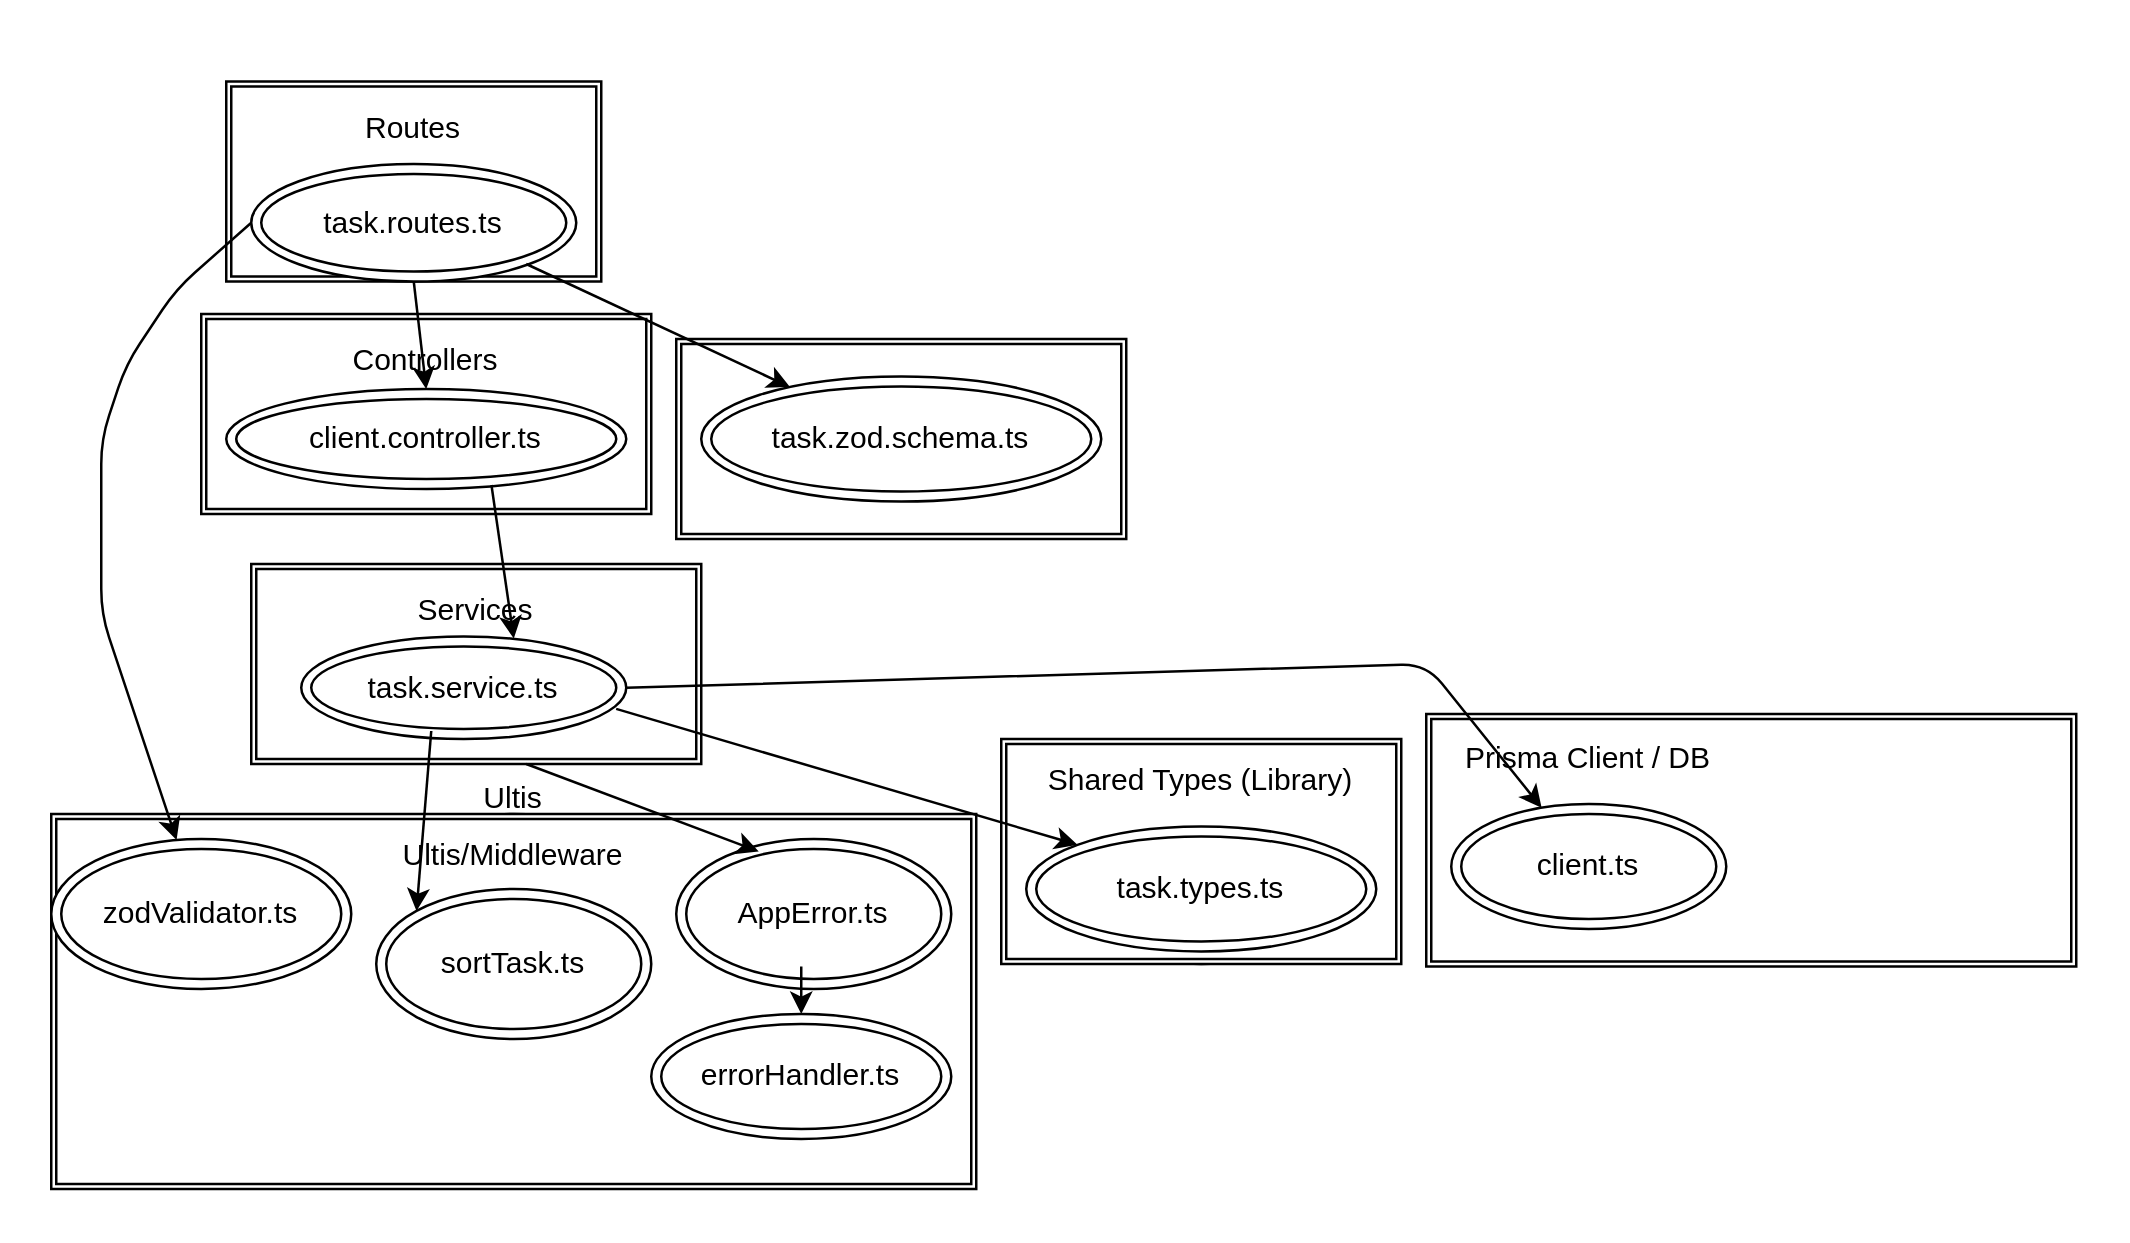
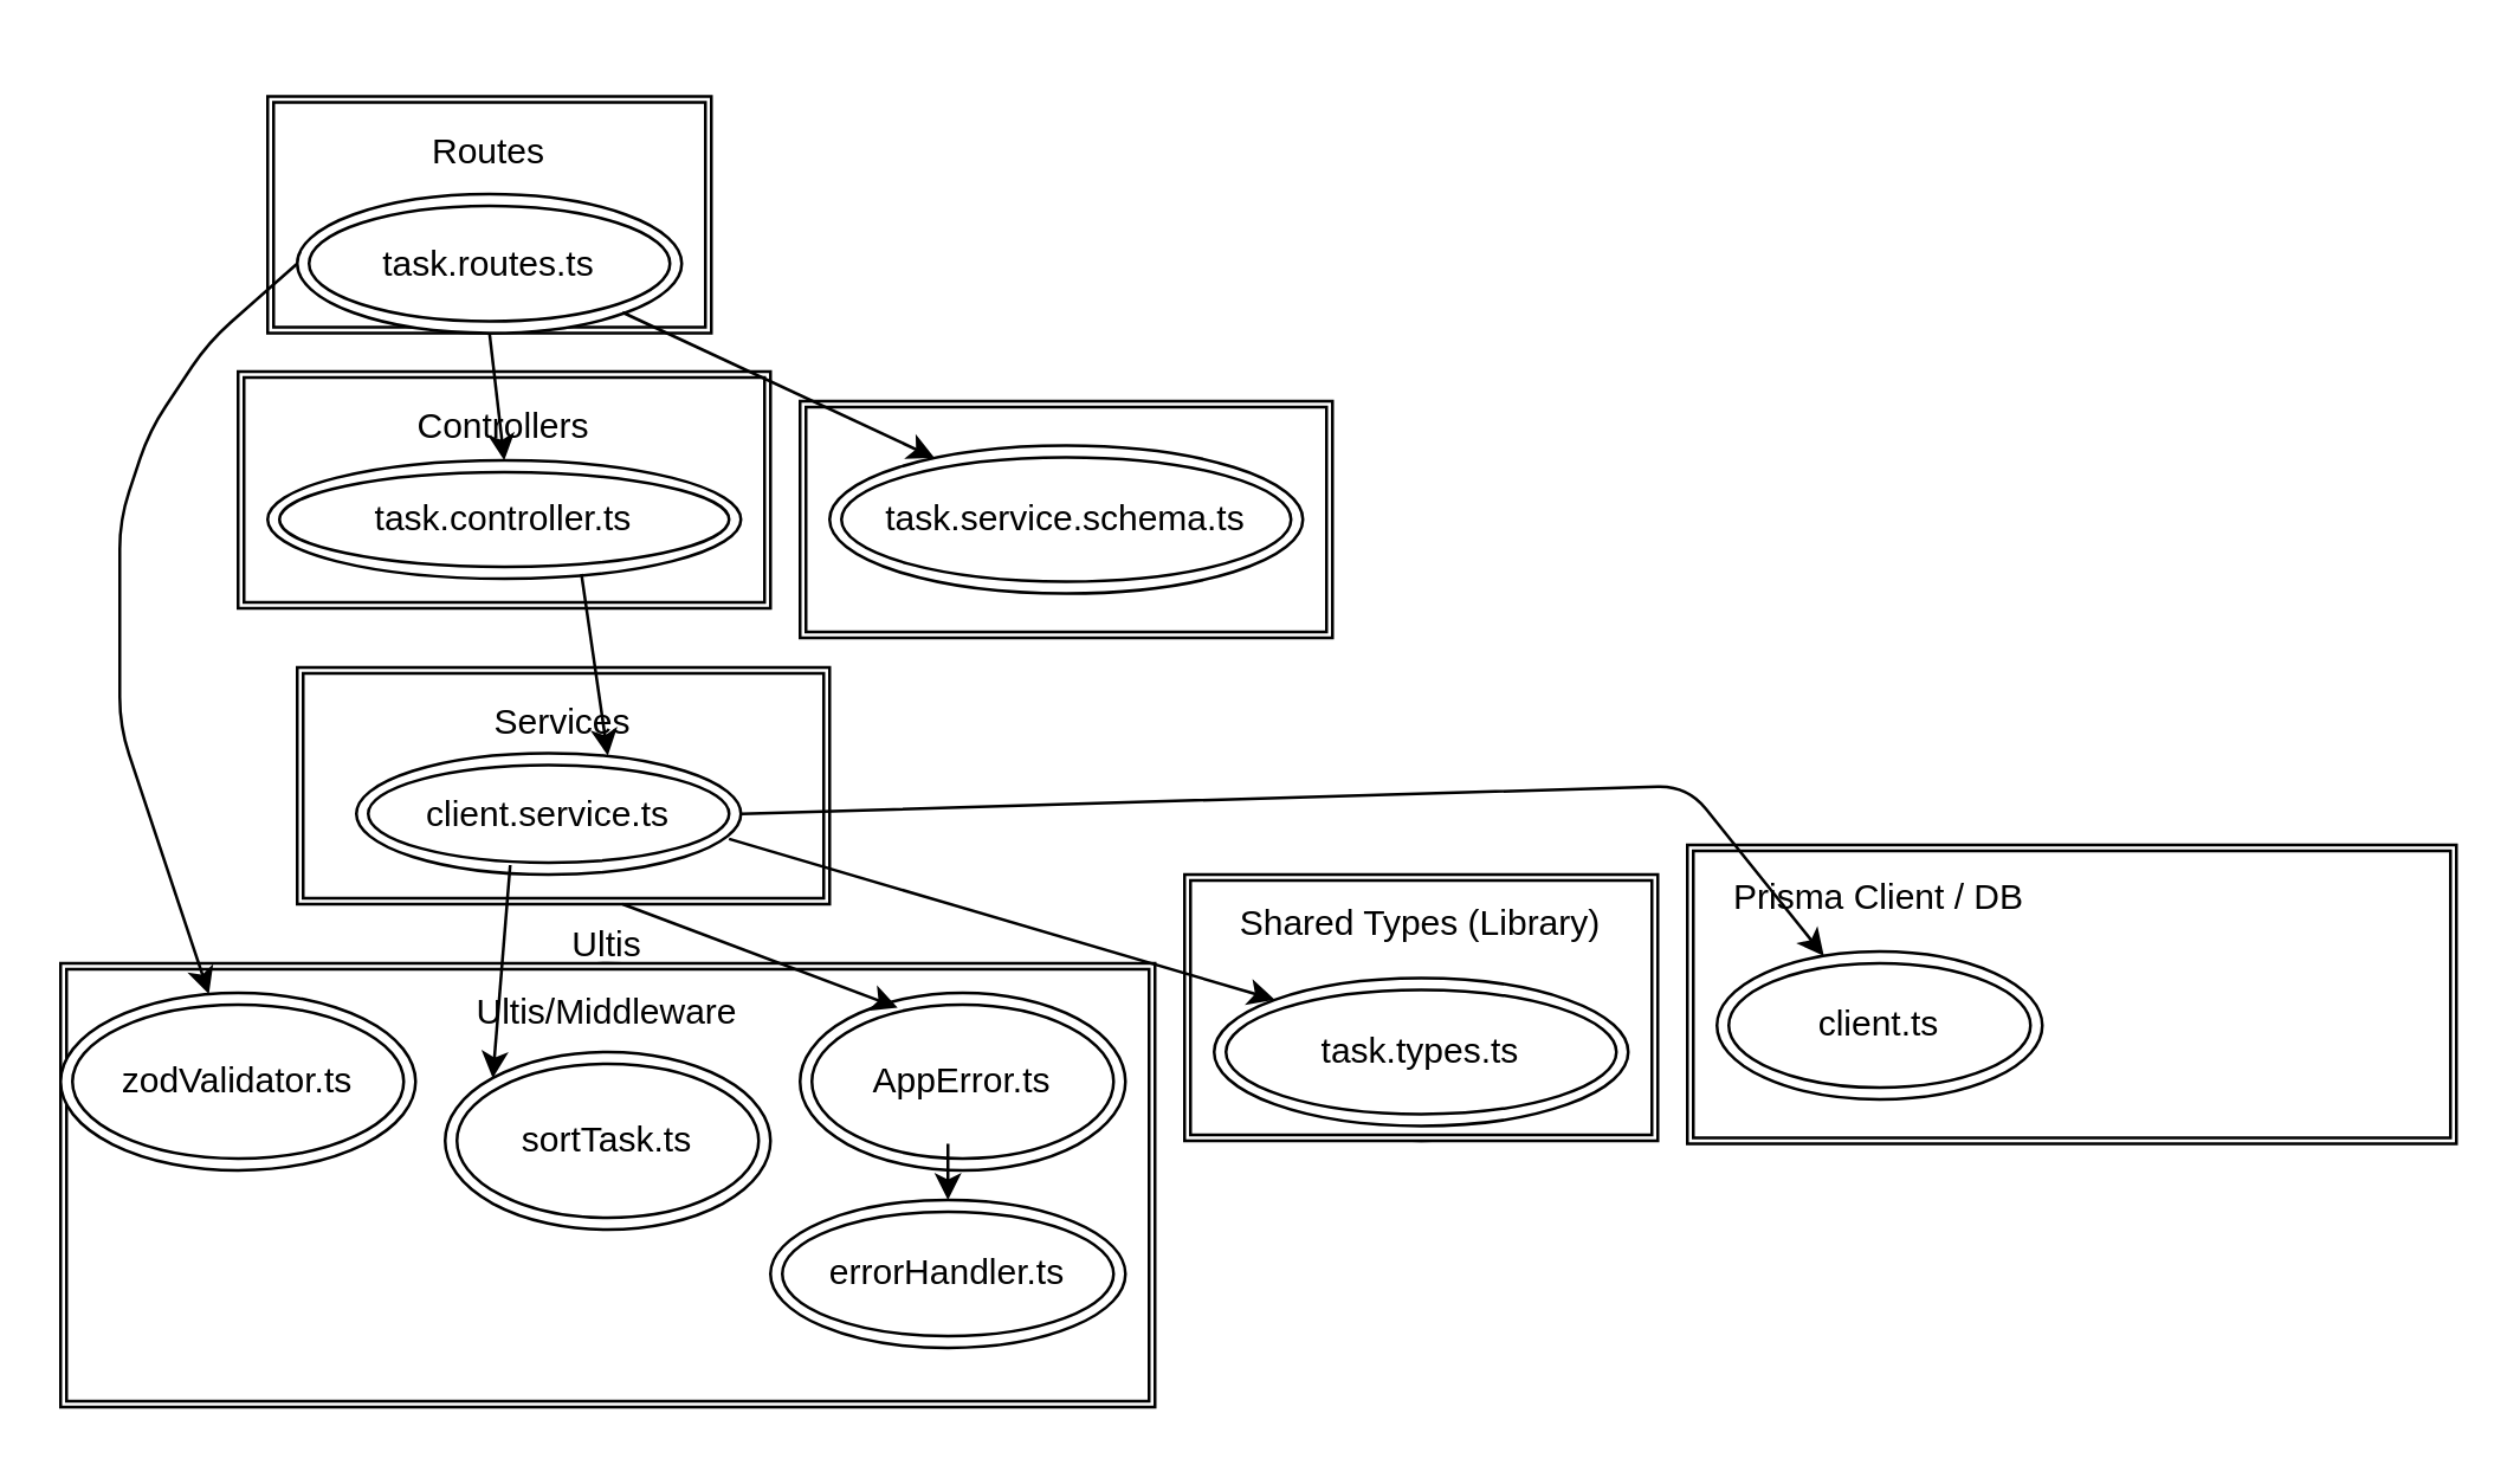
  <mxCell id="0" />
  <mxCell id="1" parent="0" />
  <mxCell id="2" value="&lt;div&gt;&amp;nbsp;&lt;/div&gt;" style="ellipse;shape=doubleEllipse;whiteSpace=wrap;html=1;" vertex="1" parent="1"><mxGeometry x="420" y="323" width="120" height="50" as="geometry" /></mxCell>
  <mxCell id="3" value="&lt;div&gt;&lt;br&gt;&lt;/div&gt;&lt;div&gt;&lt;br&gt;&lt;/div&gt;&lt;div&gt;&lt;br&gt;&lt;/div&gt;&lt;div&gt;&lt;br&gt;&lt;/div&gt;&lt;div&gt;&lt;br&gt;&lt;/div&gt;&lt;div&gt;Ultis&lt;/div&gt;&lt;div&gt;&lt;br&gt;&lt;/div&gt;&lt;div&gt;&lt;br&gt;&lt;/div&gt;&lt;div&gt;&lt;br&gt;&lt;/div&gt;&lt;div&gt;&lt;br&gt;&lt;/div&gt;&lt;div&gt;&lt;br&gt;&lt;/div&gt;&lt;div&gt;&lt;br&gt;&lt;/div&gt;&lt;div&gt;&lt;br&gt;&lt;/div&gt;&lt;div&gt;&lt;br&gt;&lt;/div&gt;&lt;div&gt;&lt;br&gt;&lt;/div&gt;&lt;div&gt;&lt;br&gt;&lt;/div&gt;" style="ellipse;shape=doubleEllipse;whiteSpace=wrap;html=1;" vertex="1" parent="1"><mxGeometry x="150" y="313" width="110" height="60" as="geometry" /></mxCell>
  <mxCell id="4" value="&lt;div&gt;&lt;br&gt;&lt;/div&gt;&lt;div&gt;&lt;br&gt;&lt;/div&gt;&lt;div&gt;&lt;br&gt;&lt;/div&gt;&lt;div&gt;Routes&lt;/div&gt;&lt;div&gt;&lt;br&gt;&lt;/div&gt;&lt;div&gt;&lt;br&gt;&lt;/div&gt;&lt;div&gt;&lt;br&gt;&lt;/div&gt;&lt;div&gt;&lt;br&gt;&lt;/div&gt;&lt;div&gt;&lt;br&gt;&lt;/div&gt;&lt;div&gt;&lt;br&gt;&lt;/div&gt;" style="shape=ext;double=1;rounded=0;whiteSpace=wrap;html=1;" vertex="1" parent="1"><mxGeometry x="90" y="20" width="150" height="80" as="geometry" /></mxCell>
  <mxCell id="5" value="task.routes.ts" style="ellipse;shape=doubleEllipse;whiteSpace=wrap;html=1;" vertex="1" parent="1"><mxGeometry x="100" y="53" width="130" height="47" as="geometry" /></mxCell>
  <mxCell id="6" value="&lt;div&gt;Controllers&lt;/div&gt;&lt;div&gt;&lt;br&gt;&lt;/div&gt;&lt;div&gt;&lt;br&gt;&lt;/div&gt;&lt;div&gt;&lt;br&gt;&lt;/div&gt;" style="shape=ext;double=1;rounded=0;whiteSpace=wrap;html=1;" vertex="1" parent="1"><mxGeometry x="80" y="113" width="180" height="80" as="geometry" /></mxCell>
  <mxCell id="7" value="&lt;div&gt;&lt;br&gt;&lt;/div&gt;&lt;div&gt;&lt;br&gt;&lt;/div&gt;" style="shape=ext;double=1;rounded=0;whiteSpace=wrap;html=1;" vertex="1" parent="1"><mxGeometry x="270" y="123" width="180" height="80" as="geometry" /></mxCell>
  <mxCell id="8" style="edgeStyle=none;html=1;exitX=1;exitY=0.75;exitDx=0;exitDy=0;entryX=1;entryY=0.75;entryDx=0;entryDy=0;" edge="1" parent="1" source="9" target="9"><mxGeometry relative="1" as="geometry"><mxPoint x="350" y="391" as="targetPoint" /></mxGeometry></mxCell>
  <mxCell id="9" value="" style="shape=ext;double=1;rounded=0;whiteSpace=wrap;html=1;" vertex="1" parent="1"><mxGeometry x="20" y="313" width="370" height="150" as="geometry" /></mxCell>
  <mxCell id="10" value="" style="shape=ext;double=1;rounded=0;whiteSpace=wrap;html=1;" vertex="1" parent="1"><mxGeometry x="400" y="283" width="160" height="90" as="geometry" /></mxCell>
  <mxCell id="11" value="&lt;div&gt;&lt;br&gt;&lt;/div&gt;&lt;div&gt;&lt;br&gt;&lt;/div&gt;&lt;div&gt;&lt;br&gt;&lt;/div&gt;&lt;div&gt;&lt;br&gt;&lt;/div&gt;&lt;div&gt;&lt;br&gt;&lt;/div&gt;" style="shape=ext;double=1;rounded=0;whiteSpace=wrap;html=1;" vertex="1" parent="1"><mxGeometry x="570" y="273" width="260" height="101" as="geometry" /></mxCell>
- <mxCell id="12" value="&lt;div&gt;&lt;br&gt;&lt;/div&gt;&lt;div&gt;client.controller.ts&lt;/div&gt;&lt;div&gt;&lt;br&gt;&lt;/div&gt;" style="ellipse;shape=doubleEllipse;whiteSpace=wrap;html=1;" vertex="1" parent="1"><mxGeometry x="90" y="143" width="160" height="40" as="geometry" /></mxCell>
- <mxCell id="13" value="&lt;div&gt;&lt;br&gt;&lt;/div&gt;task.zod.schema.ts&lt;div&gt;&lt;br&gt;&lt;/div&gt;" style="ellipse;shape=doubleEllipse;whiteSpace=wrap;html=1;" vertex="1" parent="1"><mxGeometry x="280" y="138" width="160" height="50" as="geometry" /></mxCell>
+ <mxCell id="12" value="&lt;div&gt;&lt;br&gt;&lt;/div&gt;&lt;div&gt;task.controller.ts&lt;/div&gt;&lt;div&gt;&lt;br&gt;&lt;/div&gt;" style="ellipse;shape=doubleEllipse;whiteSpace=wrap;html=1;" vertex="1" parent="1"><mxGeometry x="90" y="143" width="160" height="40" as="geometry" /></mxCell>
+ <mxCell id="13" value="&lt;div&gt;&lt;br&gt;&lt;/div&gt;task.service.schema.ts&lt;div&gt;&lt;br&gt;&lt;/div&gt;" style="ellipse;shape=doubleEllipse;whiteSpace=wrap;html=1;" vertex="1" parent="1"><mxGeometry x="280" y="138" width="160" height="50" as="geometry" /></mxCell>
  <mxCell id="14" value="zodValidator.ts" style="ellipse;shape=doubleEllipse;whiteSpace=wrap;html=1;" vertex="1" parent="1"><mxGeometry x="20" y="323" width="120" height="60" as="geometry" /></mxCell>
  <mxCell id="15" value="AppError.ts" style="ellipse;shape=doubleEllipse;whiteSpace=wrap;html=1;" vertex="1" parent="1"><mxGeometry x="270" y="323" width="110" height="60" as="geometry" /></mxCell>
  <mxCell id="16" value="errorHandler.ts" style="ellipse;shape=doubleEllipse;whiteSpace=wrap;html=1;" vertex="1" parent="1"><mxGeometry x="260" y="393" width="120" height="50" as="geometry" /></mxCell>
  <mxCell id="17" value="&lt;div&gt;&lt;br&gt;&lt;/div&gt;&lt;div&gt;&lt;br&gt;&lt;/div&gt;&lt;div&gt;&lt;br&gt;&lt;/div&gt;&lt;div&gt;&lt;br&gt;&lt;/div&gt;&lt;div&gt;Ultis/Middleware&lt;/div&gt;&lt;div&gt;&lt;br&gt;&lt;/div&gt;&lt;div&gt;&lt;br&gt;&lt;/div&gt;&lt;div&gt;sortTask.ts&lt;/div&gt;&lt;div&gt;&lt;br&gt;&lt;/div&gt;&lt;div&gt;&lt;br&gt;&lt;/div&gt;&lt;div&gt;&lt;br&gt;&lt;/div&gt;&lt;div&gt;&lt;br&gt;&lt;/div&gt;&lt;div&gt;&lt;br&gt;&lt;/div&gt;&lt;div&gt;&lt;br&gt;&lt;/div&gt;&lt;div&gt;&lt;br&gt;&lt;/div&gt;" style="ellipse;shape=doubleEllipse;whiteSpace=wrap;html=1;" vertex="1" parent="1"><mxGeometry x="150" y="343" width="110" height="60" as="geometry" /></mxCell>
  <mxCell id="18" value="&lt;div&gt;Shared Types (Library)&lt;/div&gt;&lt;div&gt;&lt;br&gt;&lt;/div&gt;&lt;div&gt;&lt;br&gt;&lt;/div&gt;&lt;div&gt;task.types.ts&lt;/div&gt;&lt;div&gt;&lt;br&gt;&lt;/div&gt;&lt;div&gt;&lt;br&gt;&lt;/div&gt;&lt;div&gt;&lt;br&gt;&lt;/div&gt;" style="ellipse;shape=doubleEllipse;whiteSpace=wrap;html=1;" vertex="1" parent="1"><mxGeometry x="410" y="318" width="140" height="50" as="geometry" /></mxCell>
  <mxCell id="19" value="&lt;div&gt;Prisma Client / DB&lt;/div&gt;&lt;div&gt;&lt;br&gt;&lt;/div&gt;&lt;div&gt;&lt;br&gt;&lt;/div&gt;&lt;div&gt;client.ts&lt;/div&gt;&lt;div&gt;&lt;br&gt;&lt;/div&gt;&lt;div&gt;&lt;br&gt;&lt;/div&gt;&lt;div&gt;&lt;br&gt;&lt;/div&gt;" style="ellipse;shape=doubleEllipse;whiteSpace=wrap;html=1;" vertex="1" parent="1"><mxGeometry x="580" y="309" width="110" height="50" as="geometry" /></mxCell>
  <mxCell id="20" value="" style="endArrow=classic;html=1;exitX=0;exitY=0.5;exitDx=0;exitDy=0;" edge="1" parent="1" source="5" target="14"><mxGeometry width="50" height="50" relative="1" as="geometry"><mxPoint x="30" y="223" as="sourcePoint" /><mxPoint x="80" y="173" as="targetPoint" /><Array as="points"><mxPoint x="70" y="103" /><mxPoint x="50" y="133" /><mxPoint x="40" y="163" /><mxPoint x="40" y="193" /><mxPoint x="40" y="233" /></Array></mxGeometry></mxCell>
  <mxCell id="21" value="" style="endArrow=classic;html=1;entryX=0.5;entryY=0;entryDx=0;entryDy=0;exitX=0.5;exitY=1;exitDx=0;exitDy=0;" edge="1" parent="1" source="5" target="12"><mxGeometry width="50" height="50" relative="1" as="geometry"><mxPoint x="130" y="133" as="sourcePoint" /><mxPoint x="180" y="83" as="targetPoint" /></mxGeometry></mxCell>
  <mxCell id="22" value="" style="endArrow=classic;html=1;" edge="1" parent="1" target="13"><mxGeometry width="50" height="50" relative="1" as="geometry"><mxPoint x="210" y="93" as="sourcePoint" /><mxPoint x="260" y="43" as="targetPoint" /></mxGeometry></mxCell>
  <mxCell id="23" value="" style="endArrow=classic;html=1;entryX=0.5;entryY=0;entryDx=0;entryDy=0;" edge="1" parent="1" target="16"><mxGeometry width="50" height="50" relative="1" as="geometry"><mxPoint x="320" y="374" as="sourcePoint" /><mxPoint x="370" y="324" as="targetPoint" /></mxGeometry></mxCell>
  <mxCell id="24" value="&lt;div&gt;&lt;br&gt;&lt;/div&gt;&lt;div&gt;&lt;br&gt;&lt;/div&gt;&lt;div&gt;Services&lt;/div&gt;&lt;div&gt;&lt;br&gt;&lt;/div&gt;&lt;div&gt;&lt;br&gt;&lt;/div&gt;&lt;div&gt;&lt;br&gt;&lt;/div&gt;&lt;div&gt;&lt;br&gt;&lt;/div&gt;&lt;div&gt;&lt;br&gt;&lt;/div&gt;" style="shape=ext;double=1;rounded=0;whiteSpace=wrap;html=1;" vertex="1" parent="1"><mxGeometry x="100" y="213" width="180" height="80" as="geometry" /></mxCell>
- <mxCell id="25" value="task.service.ts" style="ellipse;shape=doubleEllipse;whiteSpace=wrap;html=1;" vertex="1" parent="1"><mxGeometry x="120" y="242" width="130" height="41" as="geometry" /></mxCell>
+ <mxCell id="25" value="client.service.ts" style="ellipse;shape=doubleEllipse;whiteSpace=wrap;html=1;" vertex="1" parent="1"><mxGeometry x="120" y="242" width="130" height="41" as="geometry" /></mxCell>
  <mxCell id="26" value="" style="endArrow=classic;html=1;entryX=0.654;entryY=0.02;entryDx=0;entryDy=0;entryPerimeter=0;exitX=0.663;exitY=0.96;exitDx=0;exitDy=0;exitPerimeter=0;" edge="1" parent="1" source="12" target="25"><mxGeometry width="50" height="50" relative="1" as="geometry"><mxPoint x="205" y="203" as="sourcePoint" /><mxPoint x="250" y="153" as="targetPoint" /></mxGeometry></mxCell>
  <mxCell id="27" value="" style="endArrow=classic;html=1;entryX=0;entryY=0;entryDx=0;entryDy=0;exitX=0.4;exitY=0.922;exitDx=0;exitDy=0;exitPerimeter=0;" edge="1" parent="1" source="25" target="17"><mxGeometry width="50" height="50" relative="1" as="geometry"><mxPoint x="160" y="293" as="sourcePoint" /><mxPoint x="210" y="243" as="targetPoint" /></mxGeometry></mxCell>
  <mxCell id="28" value="" style="endArrow=classic;html=1;entryX=0.3;entryY=0.083;entryDx=0;entryDy=0;entryPerimeter=0;" edge="1" parent="1" target="15"><mxGeometry width="50" height="50" relative="1" as="geometry"><mxPoint x="210" y="293" as="sourcePoint" /><mxPoint x="260" y="243" as="targetPoint" /></mxGeometry></mxCell>
  <mxCell id="29" value="" style="endArrow=classic;html=1;exitX=1;exitY=0.5;exitDx=0;exitDy=0;" edge="1" parent="1" source="25" target="19"><mxGeometry width="50" height="50" relative="1" as="geometry"><mxPoint x="420" y="253" as="sourcePoint" /><mxPoint x="470" y="203" as="targetPoint" /><Array as="points"><mxPoint x="570" y="253" /></Array></mxGeometry></mxCell>
  <mxCell id="30" value="" style="endArrow=classic;html=1;entryX=0;entryY=0;entryDx=0;entryDy=0;exitX=0.969;exitY=0.706;exitDx=0;exitDy=0;exitPerimeter=0;" edge="1" parent="1" source="25" target="18"><mxGeometry width="50" height="50" relative="1" as="geometry"><mxPoint x="420" y="253" as="sourcePoint" /><mxPoint x="470" y="203" as="targetPoint" /></mxGeometry></mxCell>
